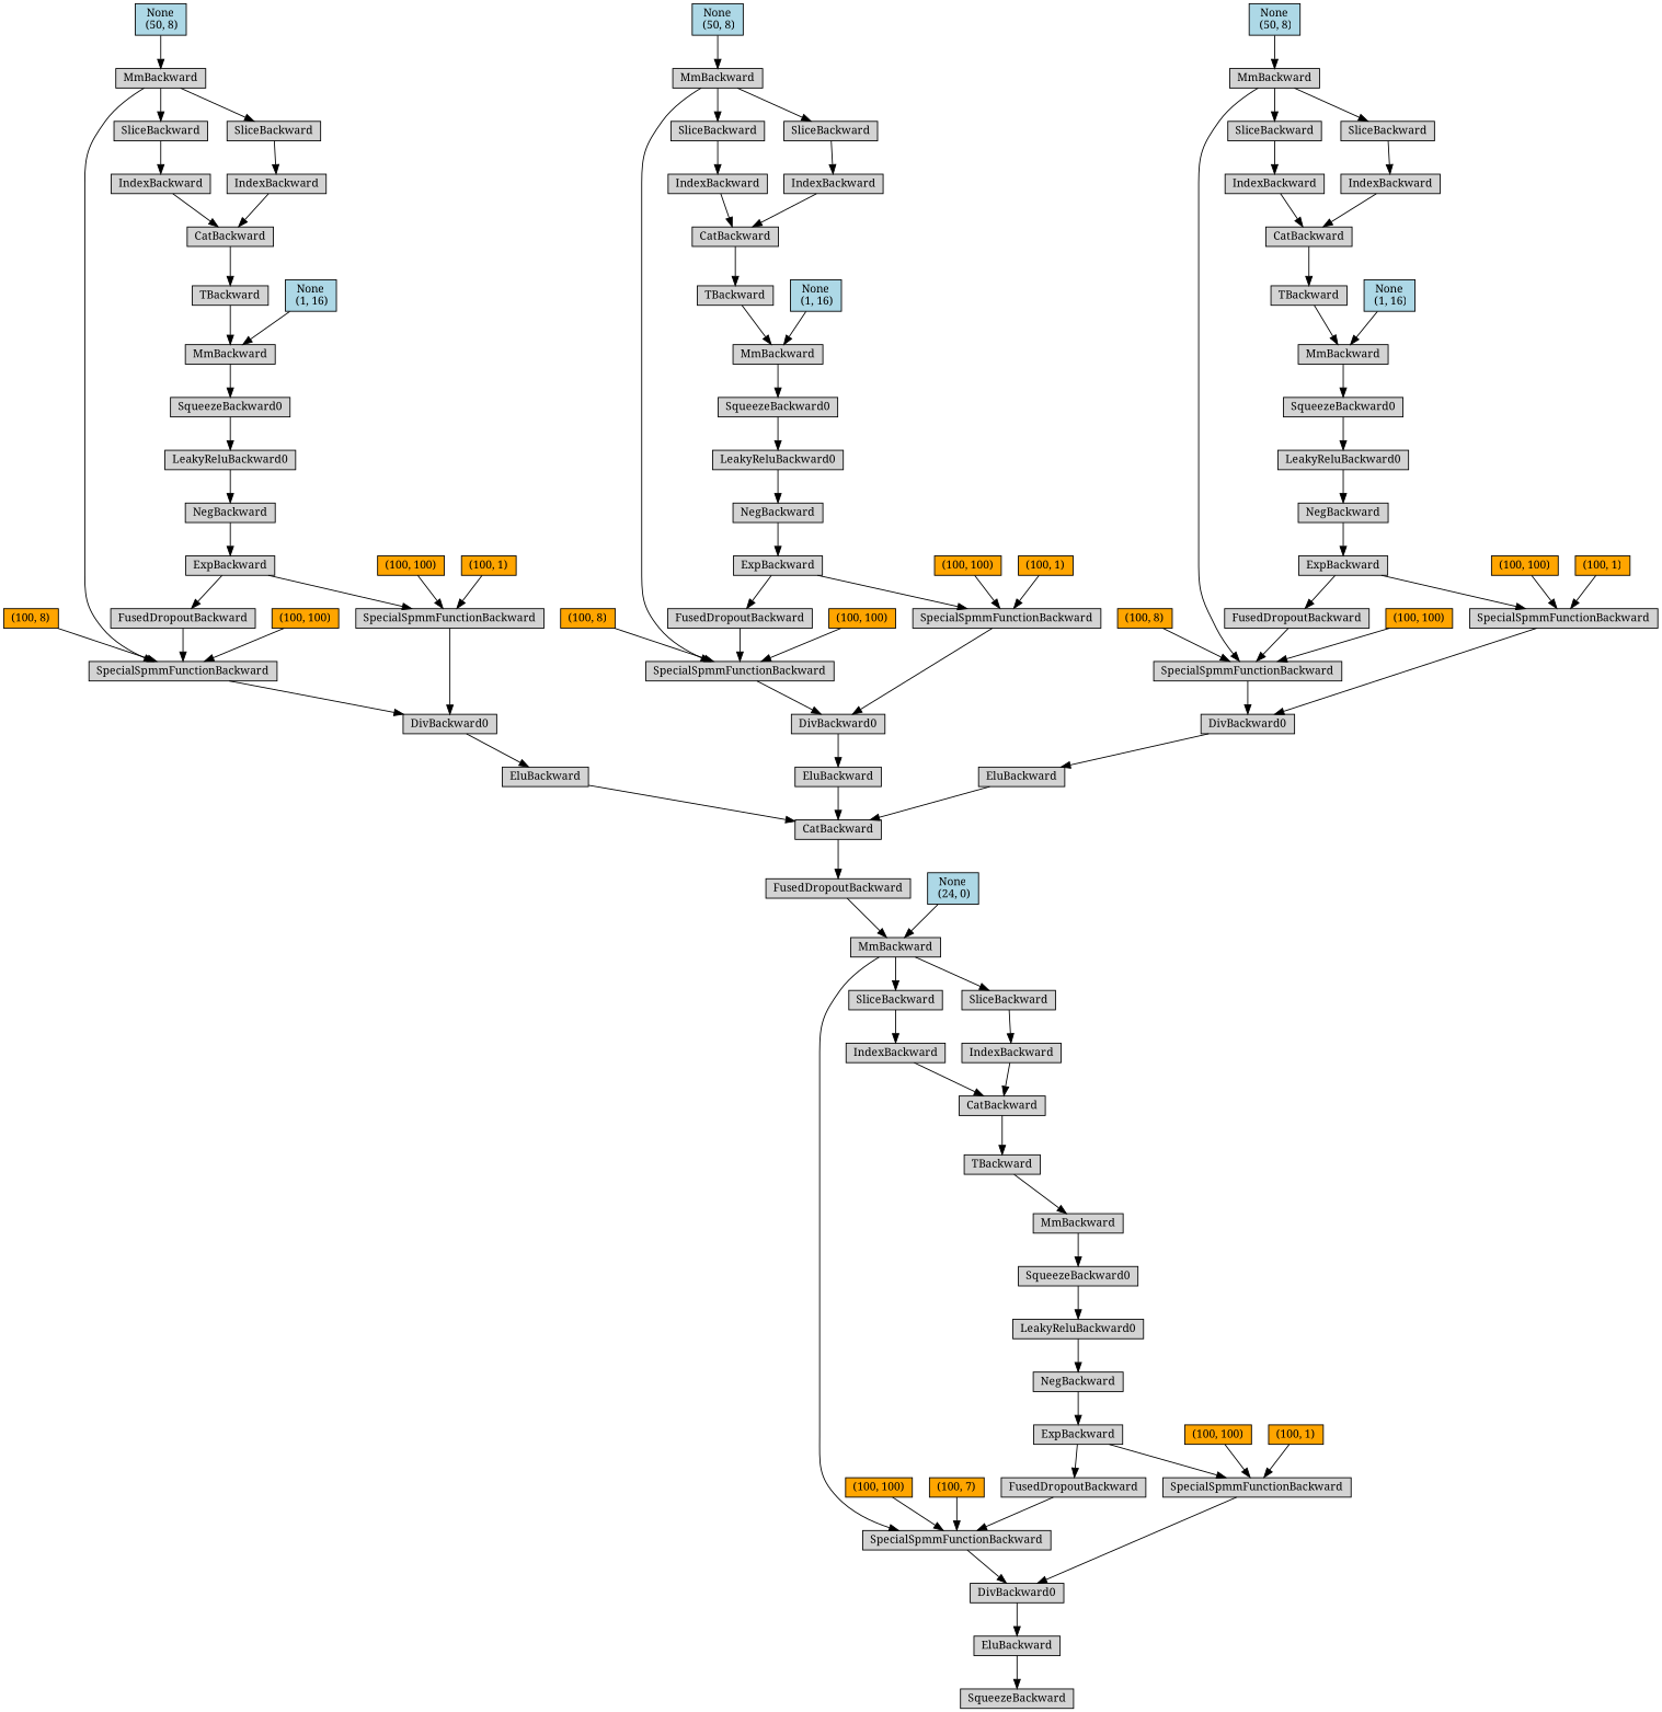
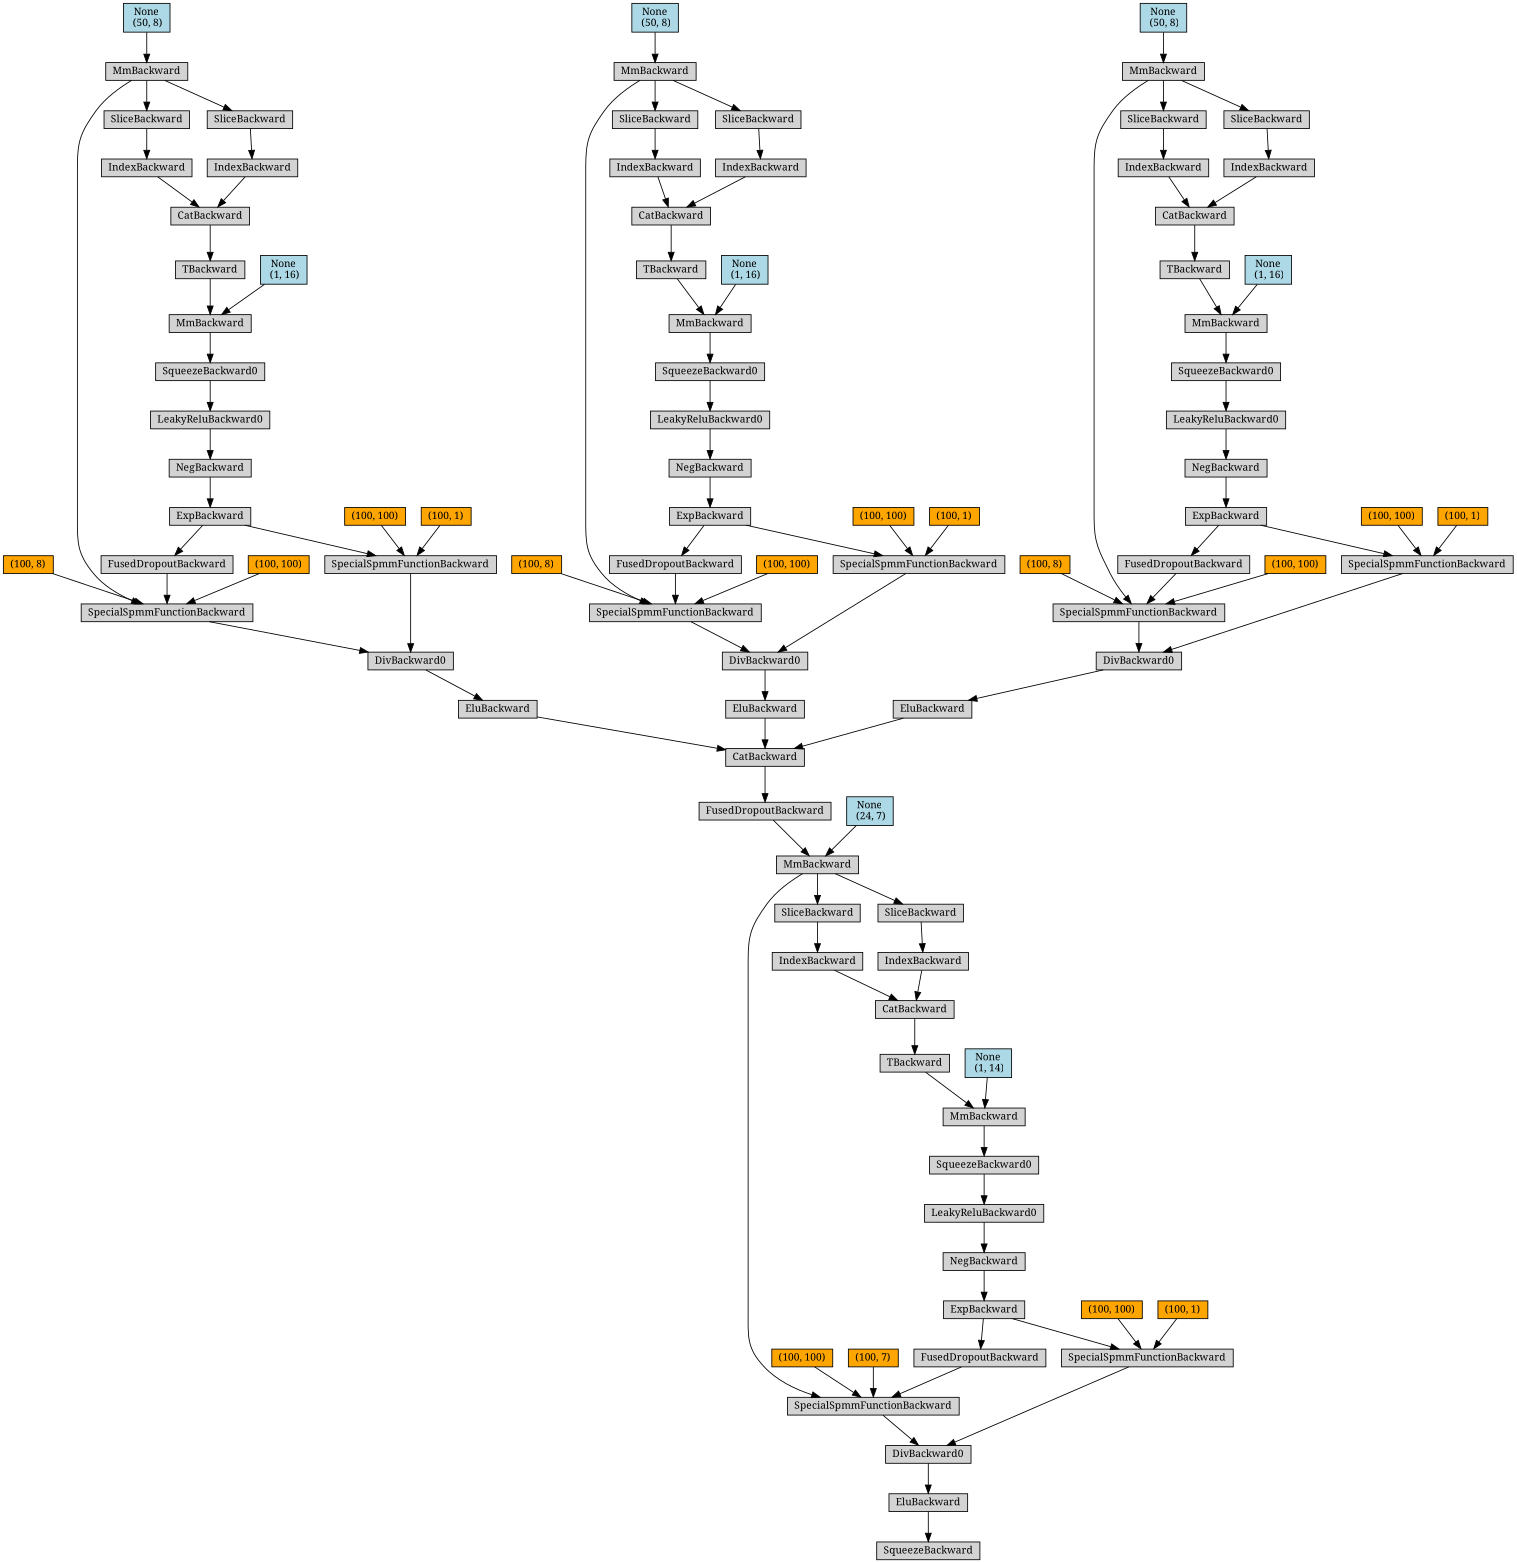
  digraph {
    fontname="Noto Serif"
    node [align=left fontname="Noto Serif" fontsize=12 ranksep=0.1 shape=box style=filled]
    edge [fontname="Noto Serif"]
    n1 [height=0.2 label=SqueezeBackward]
    n2 [height=0.2 label=EluBackward]
    n3 [height=0.2 label=DivBackward0]
    n4 [height=0.2 label=SpecialSpmmFunctionBackward]
    n5 [height=0.2 label=FusedDropoutBackward]
    n6 [height=0.2 label=ExpBackward]
    n7 [height=0.2 label=SpecialSpmmFunctionBackward]
    n8 [height=0.2 label=NegBackward]
    n9 [height=0.2 label=LeakyReluBackward0]
    n10 [height=0.2 label=SqueezeBackward0]
    n11 [height=0.2 label=MmBackward]
+   n12 [fillcolor=lightblue height=0.2 label="None\n (1, 14)"]
    n13 [height=0.2 label=TBackward]
    n14 [height=0.2 label=CatBackward]
    n15 [height=0.2 label=IndexBackward]
    n16 [height=0.2 label=SliceBackward]
    n17 [height=0.2 label=MmBackward]
    n18 [height=0.2 label=SliceBackward]
    n19 [height=0.2 label=IndexBackward]
    n20 [height=0.2 label=FusedDropoutBackward]
    n21 [height=0.2 label=CatBackward]
    n22 [height=0.2 label=EluBackward]
    n23 [height=0.2 label=DivBackward0]
    n24 [height=0.2 label=SpecialSpmmFunctionBackward]
    n25 [height=0.2 label=FusedDropoutBackward]
    n26 [height=0.2 label=ExpBackward]
    n27 [height=0.2 label=SpecialSpmmFunctionBackward]
    n28 [height=0.2 label=NegBackward]
    n29 [height=0.2 label=LeakyReluBackward0]
    n30 [height=0.2 label=SqueezeBackward0]
    n31 [height=0.2 label=MmBackward]
    n32 [fillcolor=lightblue height=0.2 label="None\n (1, 16)"]
    n33 [height=0.2 label=TBackward]
    n34 [height=0.2 label=CatBackward]
    n35 [height=0.2 label=IndexBackward]
    n36 [height=0.2 label=SliceBackward]
    n37 [height=0.2 label=MmBackward]
    n38 [height=0.2 label=SliceBackward]
    n39 [height=0.2 label=IndexBackward]
    n40 [fillcolor=lightblue height=0.2 label="None\n (50, 8)"]
    n41 [fillcolor=orange height=0.2 label="(100, 100)"]
    n42 [fillcolor=orange height=0.2 label="(100, 8)"]
    n43 [fillcolor=orange height=0.2 label="(100, 100)"]
    n44 [fillcolor=orange height=0.2 label="(100, 1)"]
    n45 [height=0.2 label=EluBackward]
    n46 [height=0.2 label=DivBackward0]
    n47 [height=0.2 label=SpecialSpmmFunctionBackward]
    n48 [height=0.2 label=FusedDropoutBackward]
    n49 [height=0.2 label=ExpBackward]
    n50 [height=0.2 label=SpecialSpmmFunctionBackward]
    n51 [height=0.2 label=NegBackward]
    n52 [height=0.2 label=LeakyReluBackward0]
    n53 [height=0.2 label=SqueezeBackward0]
    n54 [height=0.2 label=MmBackward]
    n55 [fillcolor=lightblue height=0.2 label="None\n (1, 16)"]
    n56 [height=0.2 label=TBackward]
    n57 [height=0.2 label=CatBackward]
    n58 [height=0.2 label=IndexBackward]
    n59 [height=0.2 label=SliceBackward]
    n60 [height=0.2 label=MmBackward]
    n61 [height=0.2 label=SliceBackward]
    n62 [height=0.2 label=IndexBackward]
    n63 [fillcolor=lightblue height=0.2 label="None\n (50, 8)"]
    n64 [fillcolor=orange height=0.2 label="(100, 100)"]
    n65 [fillcolor=orange height=0.2 label="(100, 8)"]
    n66 [fillcolor=orange height=0.2 label="(100, 100)"]
    n67 [fillcolor=orange height=0.2 label="(100, 1)"]
    n68 [height=0.2 label=EluBackward]
    n69 [height=0.2 label=DivBackward0]
    n70 [height=0.2 label=SpecialSpmmFunctionBackward]
    n71 [height=0.2 label=FusedDropoutBackward]
    n72 [height=0.2 label=ExpBackward]
    n73 [height=0.2 label=SpecialSpmmFunctionBackward]
    n74 [height=0.2 label=NegBackward]
    n75 [height=0.2 label=LeakyReluBackward0]
    n76 [height=0.2 label=SqueezeBackward0]
    n77 [height=0.2 label=MmBackward]
    n78 [fillcolor=lightblue height=0.2 label="None\n (1, 16)"]
    n79 [height=0.2 label=TBackward]
    n80 [height=0.2 label=CatBackward]
    n81 [height=0.2 label=IndexBackward]
    n82 [height=0.2 label=SliceBackward]
    n83 [height=0.2 label=MmBackward]
    n84 [height=0.2 label=SliceBackward]
    n85 [height=0.2 label=IndexBackward]
    n86 [fillcolor=lightblue height=0.2 label="None\n (50, 8)"]
    n87 [fillcolor=orange height=0.2 label="(100, 100)"]
    n88 [fillcolor=orange height=0.2 label="(100, 8)"]
    n89 [fillcolor=orange height=0.2 label="(100, 100)"]
    n90 [fillcolor=orange height=0.2 label="(100, 1)"]
-   n91 [fillcolor=lightblue height=0.2 label="None\n (24, 0)"]
+   n91 [fillcolor=lightblue height=0.2 label="None\n (24, 7)"]
    n92 [fillcolor=orange height=0.2 label="(100, 100)"]
    n93 [fillcolor=orange height=0.2 label="(100, 7)"]
    n94 [fillcolor=orange height=0.2 label="(100, 100)"]
    n95 [fillcolor=orange height=0.2 label="(100, 1)"]
    n2 -> n1
    n3 -> n2
    n4 -> n3
    n5 -> n4
    n6 -> n5
    n6 -> n7
    n7 -> n3
    n8 -> n6
    n9 -> n8
    n10 -> n9
    n11 -> n10
+   n12 -> n11
    n13 -> n11
    n14 -> n13
    n15 -> n14
    n16 -> n15
    n17 -> n4
    n17 -> n16
    n17 -> n18
    n18 -> n19
    n19 -> n14
    n20 -> n17
    n21 -> n20
    n22 -> n21
    n23 -> n22
    n24 -> n23
    n25 -> n24
    n26 -> n25
    n26 -> n27
    n27 -> n23
    n28 -> n26
    n29 -> n28
    n30 -> n29
    n31 -> n30
    n32 -> n31
    n33 -> n31
    n34 -> n33
    n35 -> n34
    n36 -> n35
    n37 -> n24
    n37 -> n36
    n37 -> n38
    n38 -> n39
    n39 -> n34
    n40 -> n37
    n41 -> n24
    n42 -> n24
    n43 -> n27
    n44 -> n27
    n45 -> n21
    n46 -> n45
    n47 -> n46
    n48 -> n47
    n49 -> n48
    n49 -> n50
    n50 -> n46
    n51 -> n49
    n52 -> n51
    n53 -> n52
    n54 -> n53
    n55 -> n54
    n56 -> n54
    n57 -> n56
    n58 -> n57
    n59 -> n58
    n60 -> n47
    n60 -> n59
    n60 -> n61
    n61 -> n62
    n62 -> n57
    n63 -> n60
    n64 -> n47
    n65 -> n47
    n66 -> n50
    n67 -> n50
    n68 -> n21
    n69 -> n68
    n70 -> n69
    n71 -> n70
    n72 -> n71
    n72 -> n73
    n73 -> n69
    n74 -> n72
    n75 -> n74
    n76 -> n75
    n77 -> n76
    n78 -> n77
    n79 -> n77
    n80 -> n79
    n81 -> n80
    n82 -> n81
    n83 -> n70
    n83 -> n82
    n83 -> n84
    n84 -> n85
    n85 -> n80
    n86 -> n83
    n87 -> n70
    n88 -> n70
    n89 -> n73
    n90 -> n73
    n91 -> n17
    n92 -> n4
    n93 -> n4
    n94 -> n7
    n95 -> n7
  }
